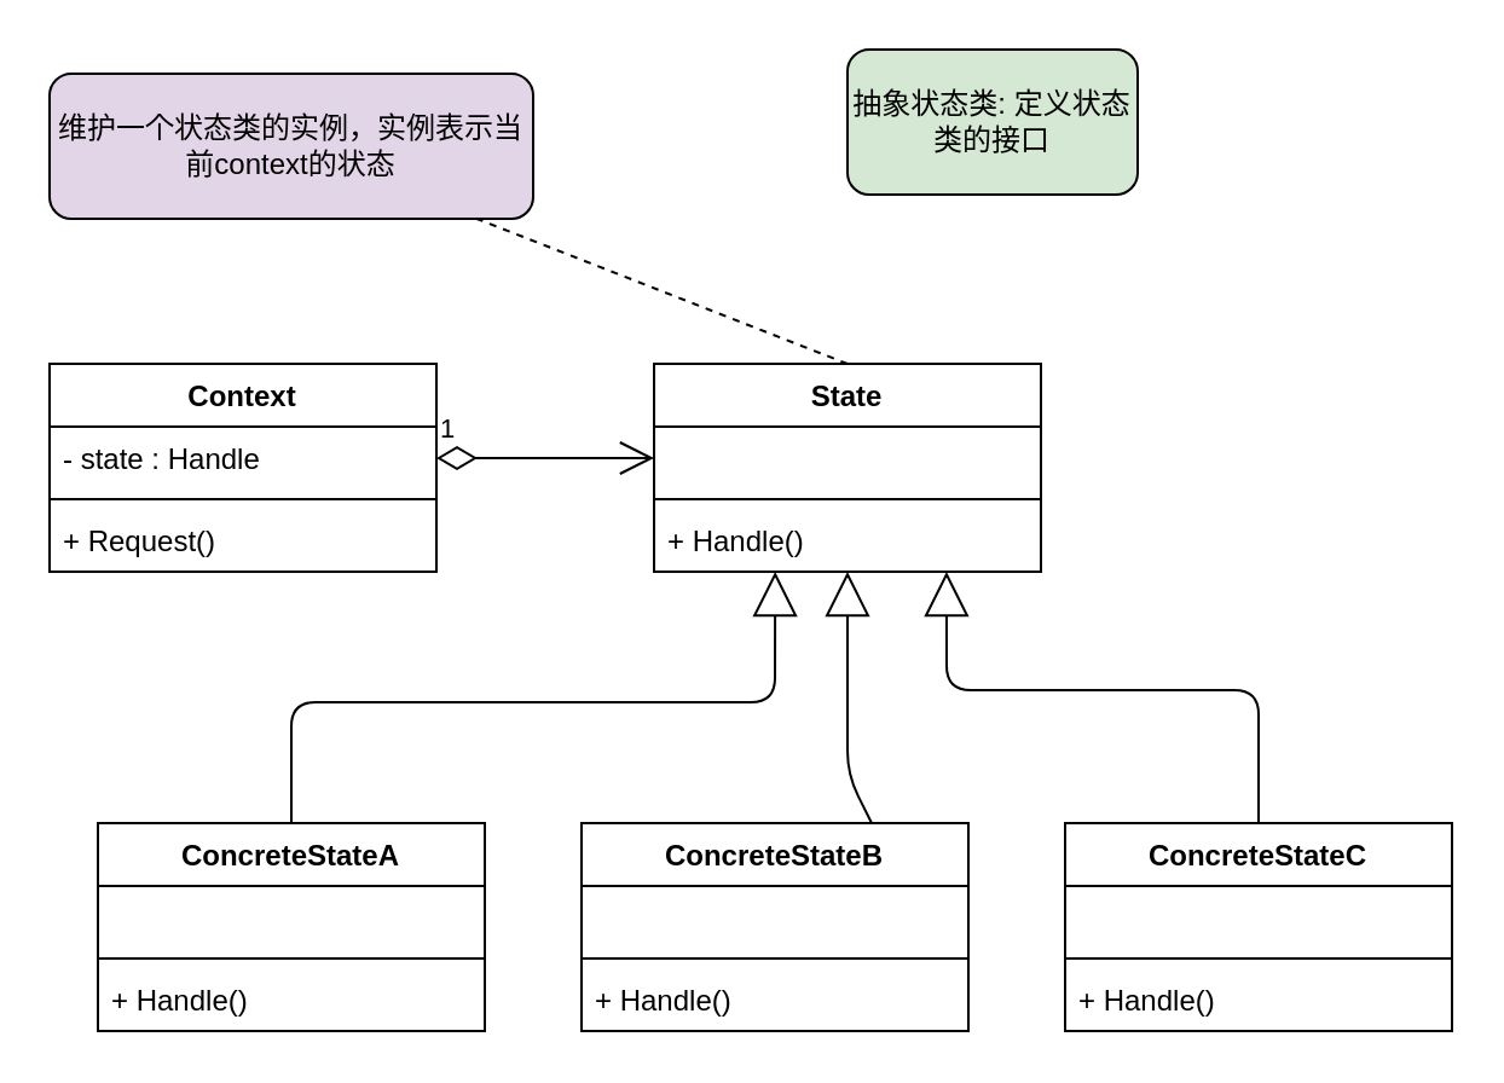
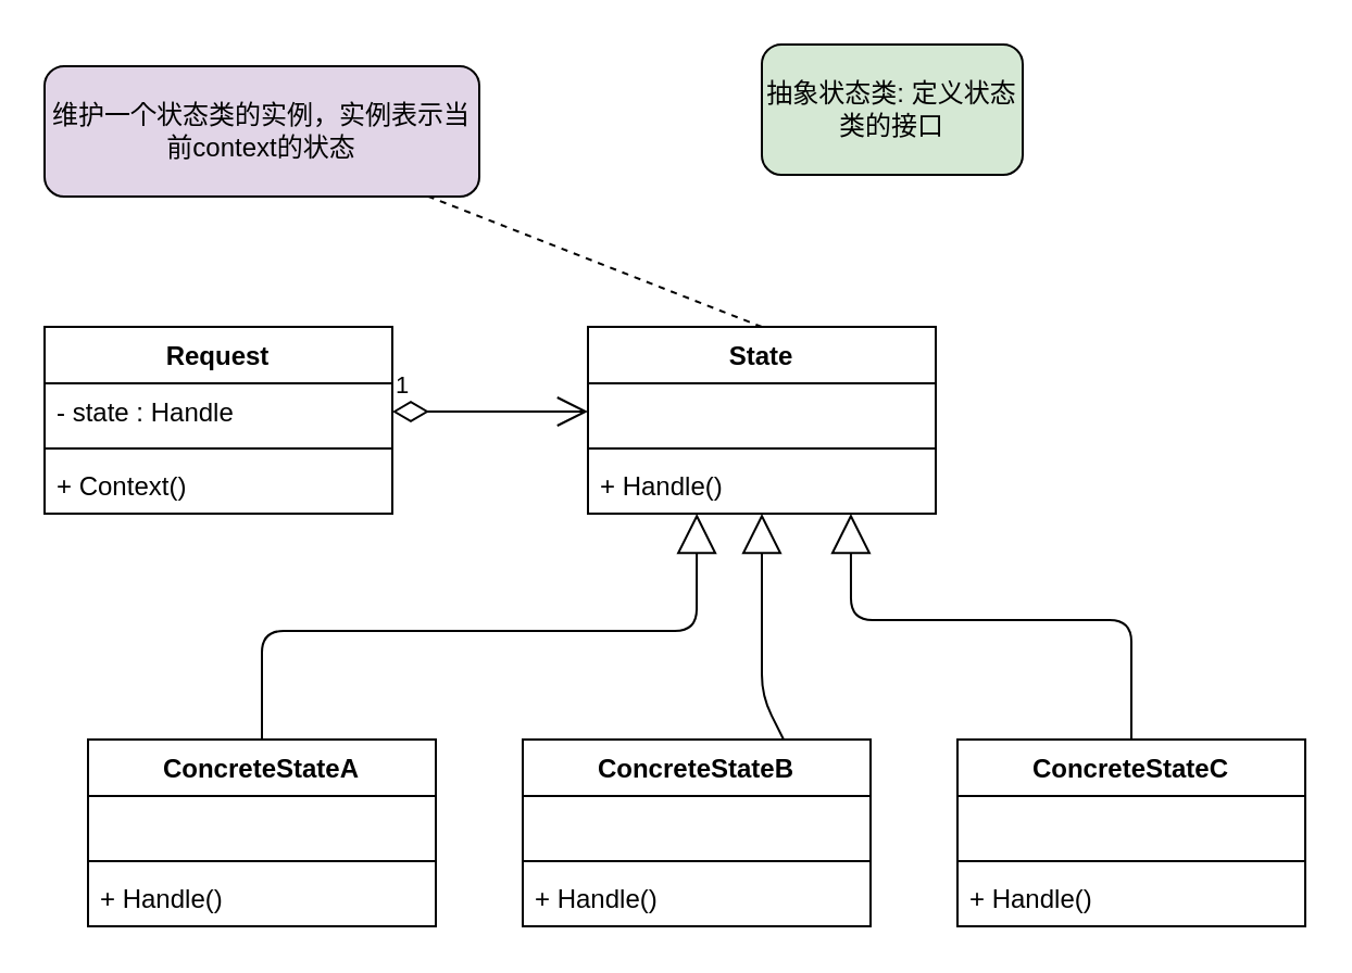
  <mxCell id="0" />
  <mxCell id="1" parent="0" />
  <mxCell id="2" value="State" style="swimlane;fontStyle=1;align=center;verticalAlign=top;childLayout=stackLayout;horizontal=1;startSize=26;horizontalStack=0;resizeParent=1;resizeParentMax=0;resizeLast=0;collapsible=1;marginBottom=0;" vertex="1" parent="1"><mxGeometry x="270" y="150" width="160" height="86" as="geometry" /></mxCell>
  <mxCell id="3" value=" " style="text;strokeColor=none;fillColor=none;align=left;verticalAlign=top;spacingLeft=4;spacingRight=4;overflow=hidden;rotatable=0;points=[[0,0.5],[1,0.5]];portConstraint=eastwest;" vertex="1" parent="2"><mxGeometry y="26" width="160" height="26" as="geometry" /></mxCell>
  <mxCell id="4" value="" style="line;strokeWidth=1;fillColor=none;align=left;verticalAlign=middle;spacingTop=-1;spacingLeft=3;spacingRight=3;rotatable=0;labelPosition=right;points=[];portConstraint=eastwest;" vertex="1" parent="2"><mxGeometry y="52" width="160" height="8" as="geometry" /></mxCell>
  <mxCell id="5" value="+ Handle()" style="text;strokeColor=none;fillColor=none;align=left;verticalAlign=top;spacingLeft=4;spacingRight=4;overflow=hidden;rotatable=0;points=[[0,0.5],[1,0.5]];portConstraint=eastwest;" vertex="1" parent="2"><mxGeometry y="60" width="160" height="26" as="geometry" /></mxCell>
  <mxCell id="6" value="ConcreteStateA" style="swimlane;fontStyle=1;align=center;verticalAlign=top;childLayout=stackLayout;horizontal=1;startSize=26;horizontalStack=0;resizeParent=1;resizeParentMax=0;resizeLast=0;collapsible=1;marginBottom=0;" vertex="1" parent="1"><mxGeometry x="40" y="340" width="160" height="86" as="geometry" /></mxCell>
  <mxCell id="7" value=" " style="text;strokeColor=none;fillColor=none;align=left;verticalAlign=top;spacingLeft=4;spacingRight=4;overflow=hidden;rotatable=0;points=[[0,0.5],[1,0.5]];portConstraint=eastwest;" vertex="1" parent="6"><mxGeometry y="26" width="160" height="26" as="geometry" /></mxCell>
  <mxCell id="8" value="" style="line;strokeWidth=1;fillColor=none;align=left;verticalAlign=middle;spacingTop=-1;spacingLeft=3;spacingRight=3;rotatable=0;labelPosition=right;points=[];portConstraint=eastwest;" vertex="1" parent="6"><mxGeometry y="52" width="160" height="8" as="geometry" /></mxCell>
  <mxCell id="9" value="+ Handle()" style="text;strokeColor=none;fillColor=none;align=left;verticalAlign=top;spacingLeft=4;spacingRight=4;overflow=hidden;rotatable=0;points=[[0,0.5],[1,0.5]];portConstraint=eastwest;" vertex="1" parent="6"><mxGeometry y="60" width="160" height="26" as="geometry" /></mxCell>
  <mxCell id="10" value="ConcreteStateB" style="swimlane;fontStyle=1;align=center;verticalAlign=top;childLayout=stackLayout;horizontal=1;startSize=26;horizontalStack=0;resizeParent=1;resizeParentMax=0;resizeLast=0;collapsible=1;marginBottom=0;" vertex="1" parent="1"><mxGeometry x="240" y="340" width="160" height="86" as="geometry" /></mxCell>
  <mxCell id="11" value=" " style="text;strokeColor=none;fillColor=none;align=left;verticalAlign=top;spacingLeft=4;spacingRight=4;overflow=hidden;rotatable=0;points=[[0,0.5],[1,0.5]];portConstraint=eastwest;" vertex="1" parent="10"><mxGeometry y="26" width="160" height="26" as="geometry" /></mxCell>
  <mxCell id="12" value="" style="line;strokeWidth=1;fillColor=none;align=left;verticalAlign=middle;spacingTop=-1;spacingLeft=3;spacingRight=3;rotatable=0;labelPosition=right;points=[];portConstraint=eastwest;" vertex="1" parent="10"><mxGeometry y="52" width="160" height="8" as="geometry" /></mxCell>
  <mxCell id="13" value="+ Handle()" style="text;strokeColor=none;fillColor=none;align=left;verticalAlign=top;spacingLeft=4;spacingRight=4;overflow=hidden;rotatable=0;points=[[0,0.5],[1,0.5]];portConstraint=eastwest;" vertex="1" parent="10"><mxGeometry y="60" width="160" height="26" as="geometry" /></mxCell>
  <mxCell id="14" value="ConcreteStateC" style="swimlane;fontStyle=1;align=center;verticalAlign=top;childLayout=stackLayout;horizontal=1;startSize=26;horizontalStack=0;resizeParent=1;resizeParentMax=0;resizeLast=0;collapsible=1;marginBottom=0;" vertex="1" parent="1"><mxGeometry x="440" y="340" width="160" height="86" as="geometry" /></mxCell>
  <mxCell id="15" value=" " style="text;strokeColor=none;fillColor=none;align=left;verticalAlign=top;spacingLeft=4;spacingRight=4;overflow=hidden;rotatable=0;points=[[0,0.5],[1,0.5]];portConstraint=eastwest;" vertex="1" parent="14"><mxGeometry y="26" width="160" height="26" as="geometry" /></mxCell>
  <mxCell id="16" value="" style="line;strokeWidth=1;fillColor=none;align=left;verticalAlign=middle;spacingTop=-1;spacingLeft=3;spacingRight=3;rotatable=0;labelPosition=right;points=[];portConstraint=eastwest;" vertex="1" parent="14"><mxGeometry y="52" width="160" height="8" as="geometry" /></mxCell>
  <mxCell id="17" value="+ Handle()" style="text;strokeColor=none;fillColor=none;align=left;verticalAlign=top;spacingLeft=4;spacingRight=4;overflow=hidden;rotatable=0;points=[[0,0.5],[1,0.5]];portConstraint=eastwest;" vertex="1" parent="14"><mxGeometry y="60" width="160" height="26" as="geometry" /></mxCell>
  <mxCell id="18" value="" style="endArrow=block;endSize=16;endFill=0;html=1;exitX=0.5;exitY=0;exitDx=0;exitDy=0;entryX=0.313;entryY=1;entryDx=0;entryDy=0;entryPerimeter=0;" edge="1" parent="1" source="6" target="5"><mxGeometry width="160" relative="1" as="geometry"><mxPoint x="360" y="390" as="sourcePoint" /><mxPoint x="520" y="390" as="targetPoint" /><Array as="points"><mxPoint x="120" y="290" /><mxPoint x="320" y="290" /></Array></mxGeometry></mxCell>
  <mxCell id="19" value="" style="endArrow=block;endSize=16;endFill=0;html=1;exitX=0.75;exitY=0;exitDx=0;exitDy=0;" edge="1" parent="1" source="10" target="5"><mxGeometry width="160" relative="1" as="geometry"><mxPoint x="130" y="350" as="sourcePoint" /><mxPoint x="350" y="230" as="targetPoint" /><Array as="points"><mxPoint x="350" y="320" /><mxPoint x="350" y="290" /></Array></mxGeometry></mxCell>
  <mxCell id="20" value="" style="endArrow=block;endSize=16;endFill=0;html=1;exitX=0.5;exitY=0;exitDx=0;exitDy=0;entryX=0.756;entryY=1;entryDx=0;entryDy=0;entryPerimeter=0;" edge="1" parent="1" source="14" target="5"><mxGeometry width="160" relative="1" as="geometry"><mxPoint x="520" y="335" as="sourcePoint" /><mxPoint x="378" y="235" as="targetPoint" /><Array as="points"><mxPoint x="520" y="285" /><mxPoint x="391" y="285" /></Array></mxGeometry></mxCell>
- <mxCell id="21" value="Context" style="swimlane;fontStyle=1;align=center;verticalAlign=top;childLayout=stackLayout;horizontal=1;startSize=26;horizontalStack=0;resizeParent=1;resizeParentMax=0;resizeLast=0;collapsible=1;marginBottom=0;" vertex="1" parent="1"><mxGeometry x="20" y="150" width="160" height="86" as="geometry" /></mxCell>
+ <mxCell id="21" value="Request" style="swimlane;fontStyle=1;align=center;verticalAlign=top;childLayout=stackLayout;horizontal=1;startSize=26;horizontalStack=0;resizeParent=1;resizeParentMax=0;resizeLast=0;collapsible=1;marginBottom=0;" vertex="1" parent="1"><mxGeometry x="20" y="150" width="160" height="86" as="geometry" /></mxCell>
  <mxCell id="22" value="- state : Handle" style="text;strokeColor=none;fillColor=none;align=left;verticalAlign=top;spacingLeft=4;spacingRight=4;overflow=hidden;rotatable=0;points=[[0,0.5],[1,0.5]];portConstraint=eastwest;" vertex="1" parent="21"><mxGeometry y="26" width="160" height="26" as="geometry" /></mxCell>
  <mxCell id="23" value="" style="line;strokeWidth=1;fillColor=none;align=left;verticalAlign=middle;spacingTop=-1;spacingLeft=3;spacingRight=3;rotatable=0;labelPosition=right;points=[];portConstraint=eastwest;" vertex="1" parent="21"><mxGeometry y="52" width="160" height="8" as="geometry" /></mxCell>
- <mxCell id="24" value="+ Request() " style="text;strokeColor=none;fillColor=none;align=left;verticalAlign=top;spacingLeft=4;spacingRight=4;overflow=hidden;rotatable=0;points=[[0,0.5],[1,0.5]];portConstraint=eastwest;" vertex="1" parent="21"><mxGeometry y="60" width="160" height="26" as="geometry" /></mxCell>
+ <mxCell id="24" value="+ Context() " style="text;strokeColor=none;fillColor=none;align=left;verticalAlign=top;spacingLeft=4;spacingRight=4;overflow=hidden;rotatable=0;points=[[0,0.5],[1,0.5]];portConstraint=eastwest;" vertex="1" parent="21"><mxGeometry y="60" width="160" height="26" as="geometry" /></mxCell>
  <mxCell id="25" value="1" style="endArrow=open;html=1;endSize=12;startArrow=diamondThin;startSize=14;startFill=0;edgeStyle=orthogonalEdgeStyle;align=left;verticalAlign=bottom;exitX=1;exitY=0.5;exitDx=0;exitDy=0;" edge="1" parent="1" source="22"><mxGeometry x="-1" y="3" relative="1" as="geometry"><mxPoint x="360" y="390" as="sourcePoint" /><mxPoint x="270" y="189" as="targetPoint" /><Array as="points"><mxPoint x="250" y="189" /><mxPoint x="250" y="189" /></Array></mxGeometry></mxCell>
  <mxCell id="26" value="抽象状态类: 定义状态类的接口" style="rounded=1;whiteSpace=wrap;html=1;fillColor=#d5e8d4;" vertex="1" parent="1"><mxGeometry x="350" y="20" width="120" height="60" as="geometry" /></mxCell>
  <mxCell id="27" value="" style="endArrow=none;dashed=1;html=1;exitX=0.5;exitY=0;exitDx=0;exitDy=0;" edge="1" parent="1" source="2" target="28"><mxGeometry width="50" height="50" relative="1" as="geometry"><mxPoint x="190" y="410" as="sourcePoint" /><mxPoint x="240" y="360" as="targetPoint" /></mxGeometry></mxCell>
  <mxCell id="28" value="维护一个状态类的实例，实例表示当前context的状态" style="rounded=1;whiteSpace=wrap;html=1;fillColor=#e1d5e7;" vertex="1" parent="1"><mxGeometry x="20" y="30" width="200" height="60" as="geometry" /></mxCell>
